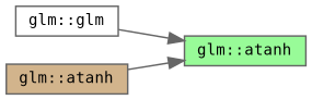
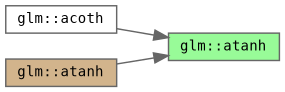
  digraph {
    rankdir=RL
    node [color=grey40 fontname=Terminal fontsize=10 shape=box style=filled]
    edge [color=gray40 dir=back fontname=Terminal fontsize=10 labelfontname=Helvetica labelfontsize=10 style=solid]
    n1 [color=gray40 fillcolor=palegreen fontcolor=black height=0.2 label="glm::atanh" width=0.4]
-   n2 [fillcolor=white height=0.2 label="glm::glm" width=0.4]
+   n2 [fillcolor=white height=0.2 label="glm::acoth" width=0.4]
    n3 [fillcolor=tan height=0.2 label="glm::atanh" width=0.4]
    n1 -> n2
    n1 -> n3
  }
